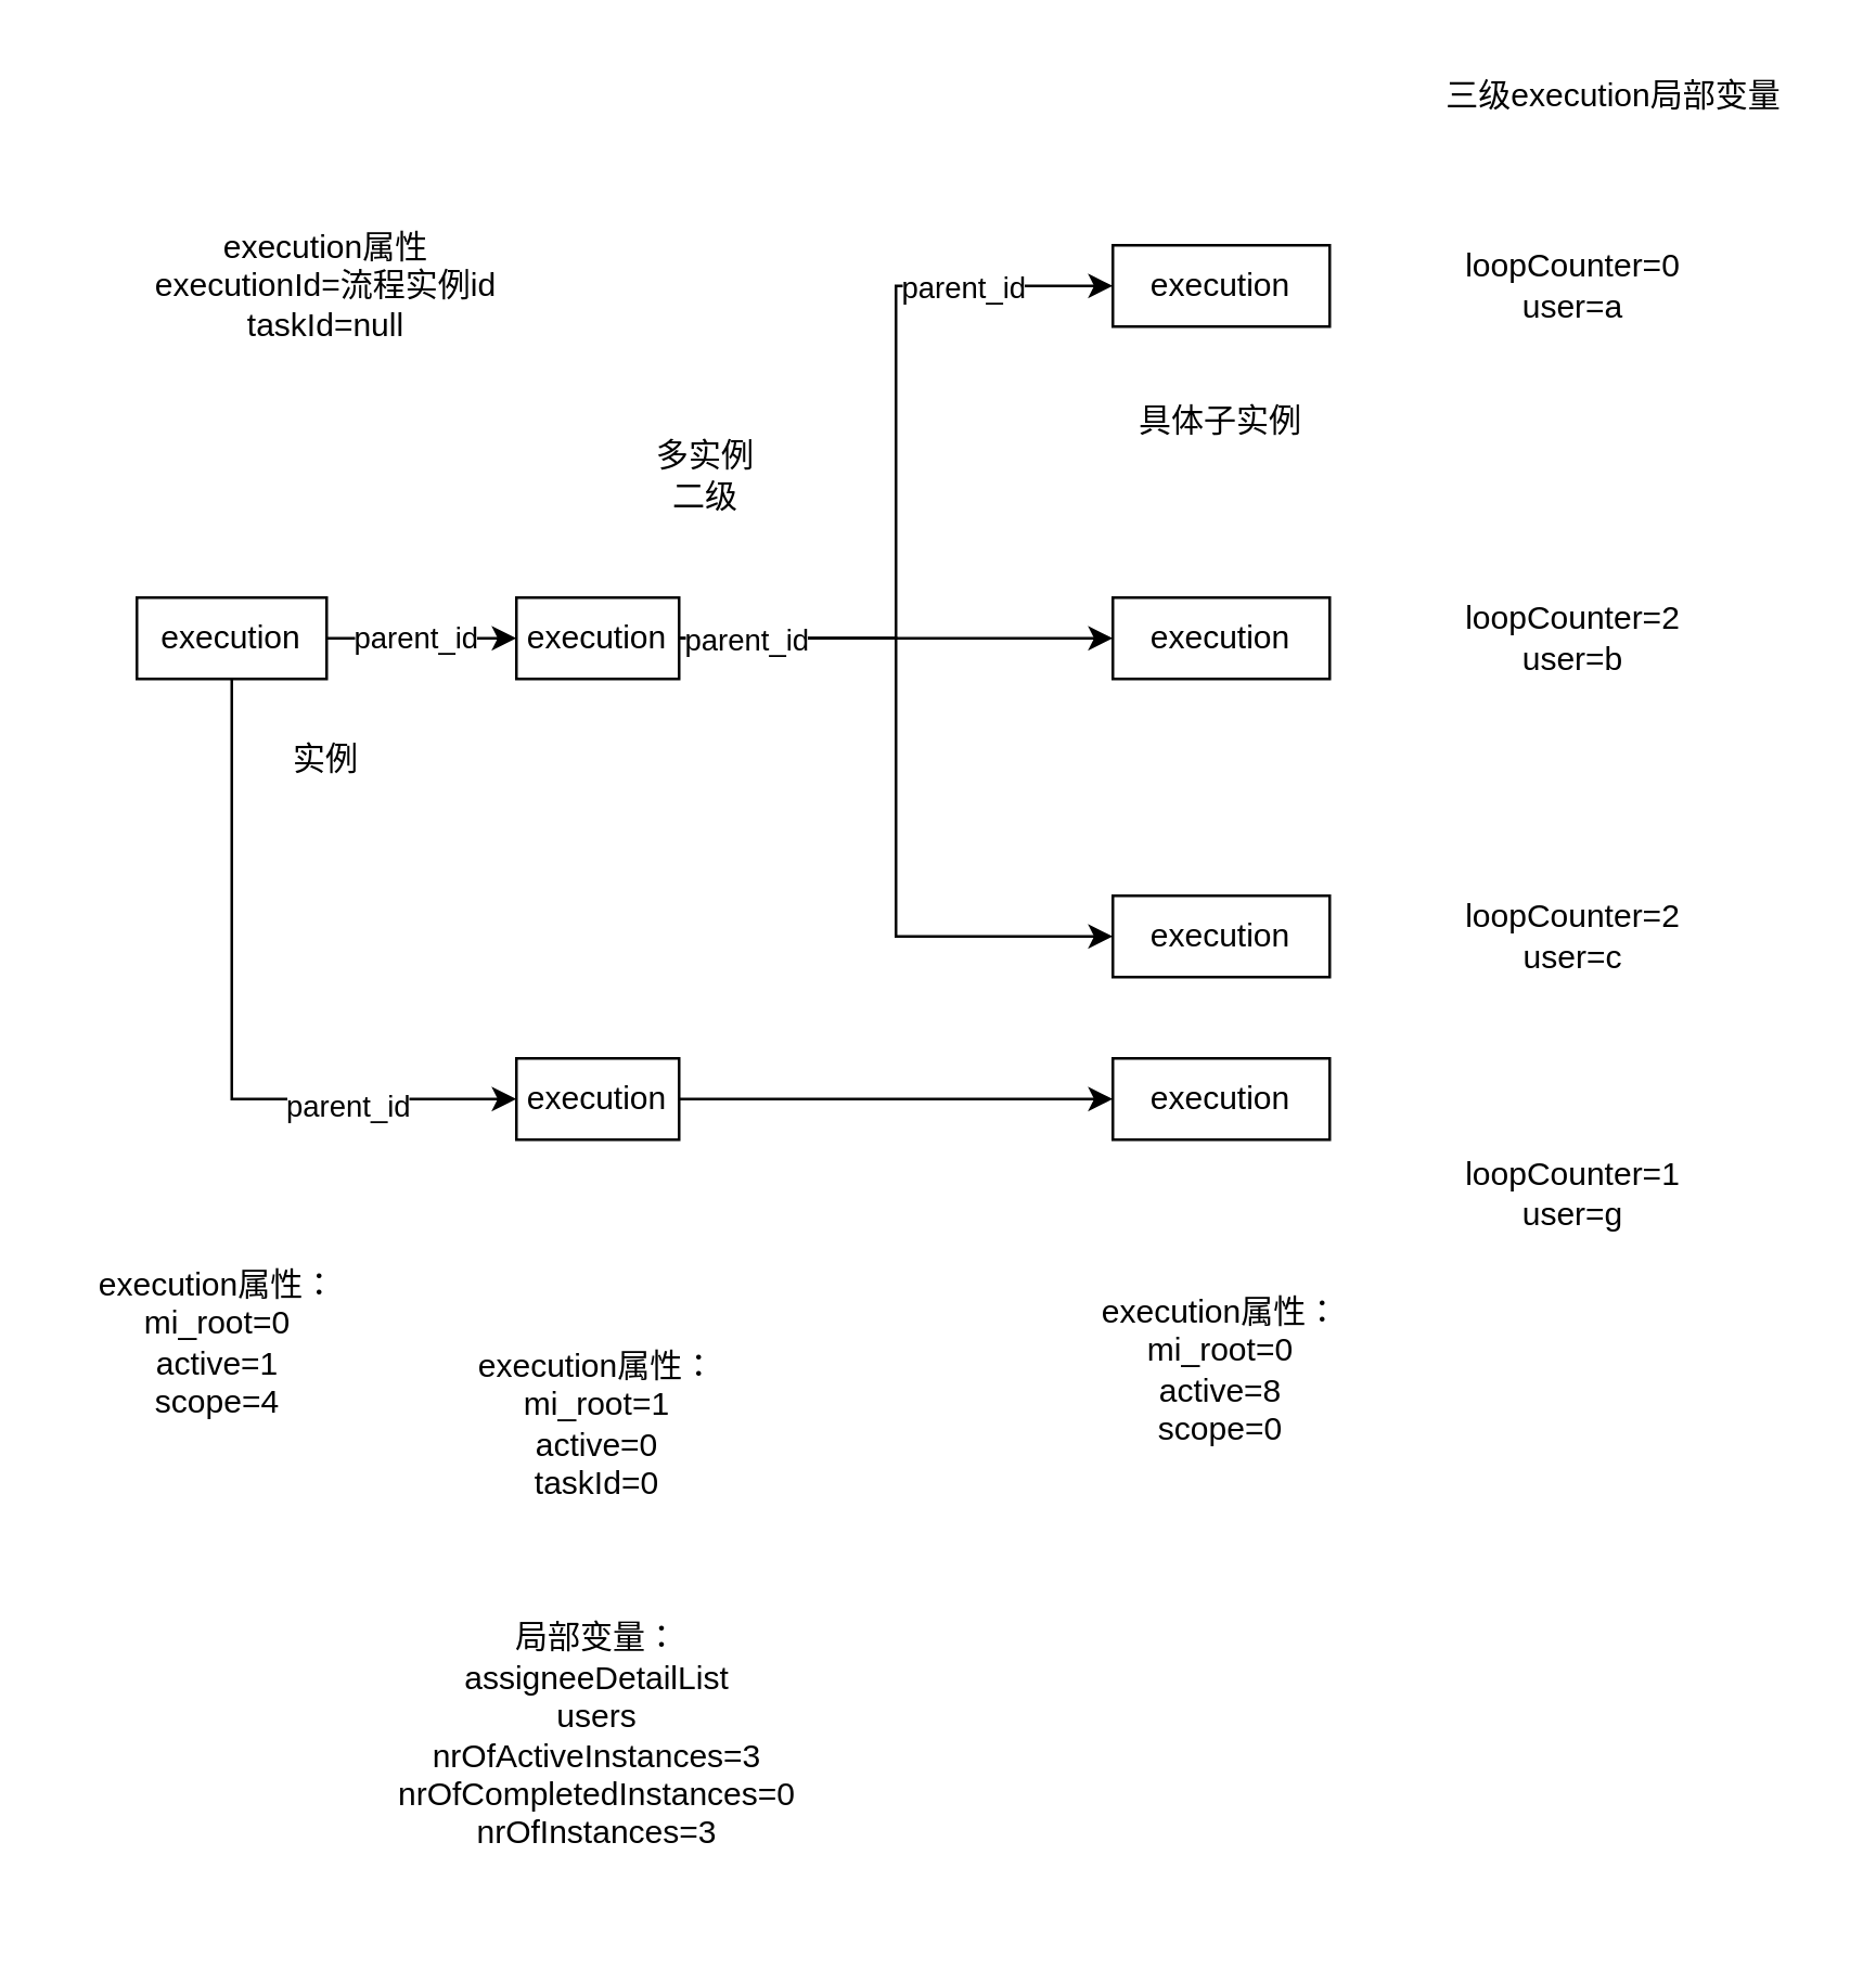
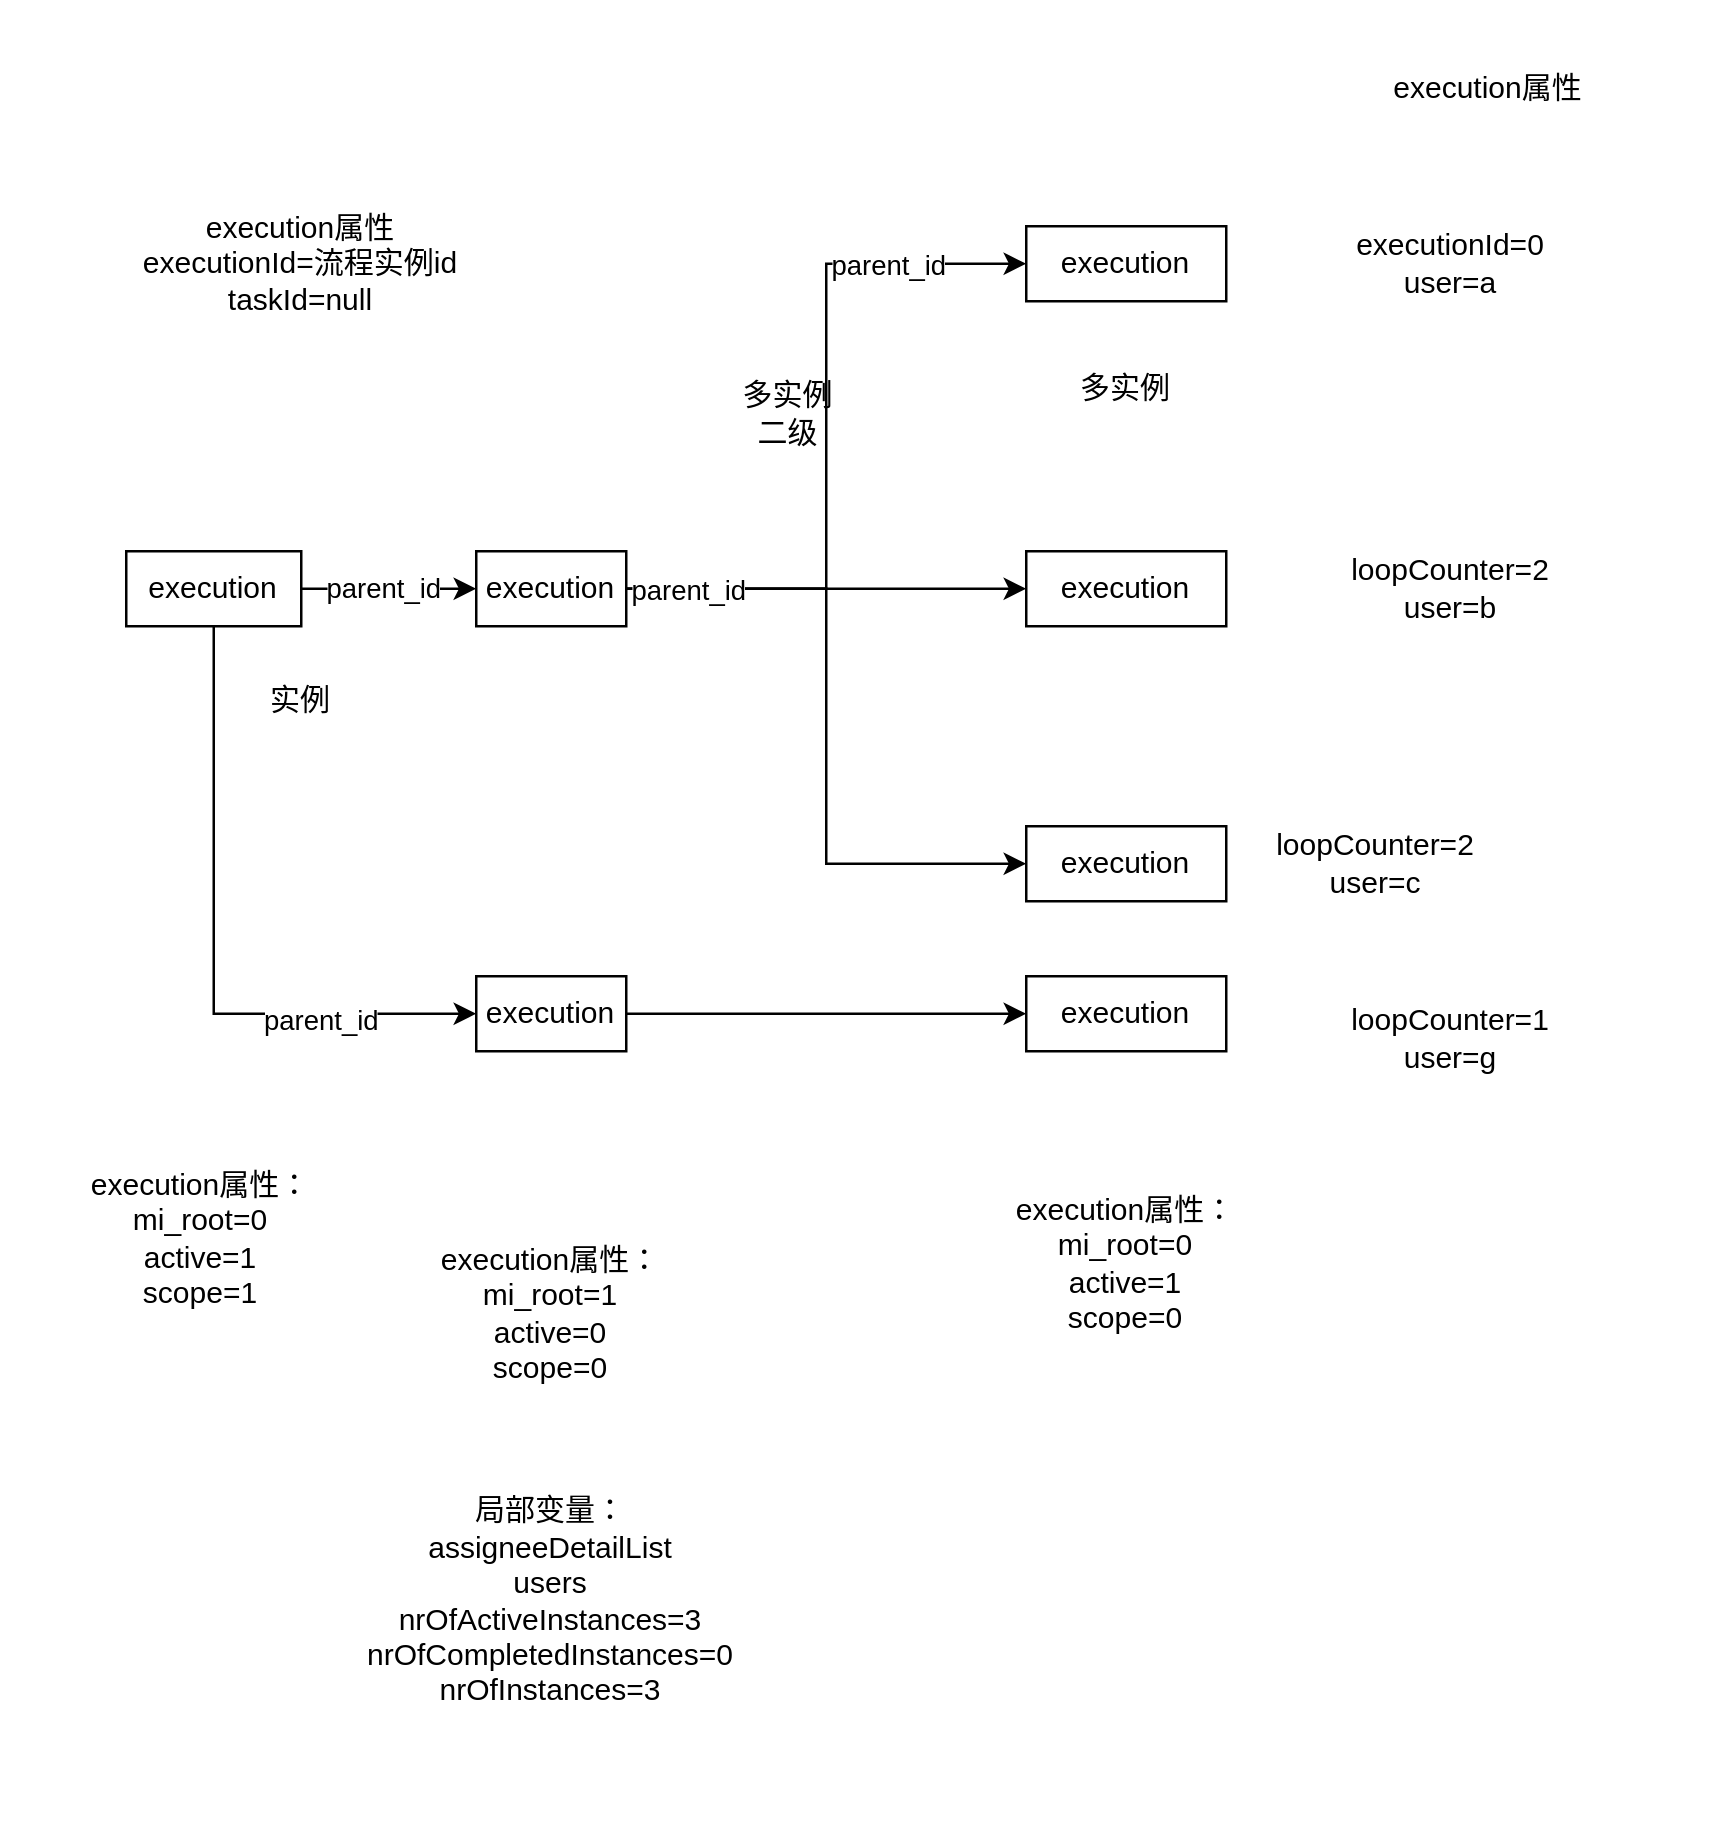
  <mxCell id="0" />
  <mxCell id="1" parent="0" />
  <mxCell id="2" style="edgeStyle=orthogonalEdgeStyle;rounded=0;orthogonalLoop=1;jettySize=auto;html=1;" parent="1" source="6" target="12" edge="1"><mxGeometry relative="1" as="geometry" /></mxCell>
  <mxCell id="3" value="parent_id" style="edgeLabel;html=1;align=center;verticalAlign=middle;resizable=0;points=[];" parent="2" vertex="1" connectable="0"><mxGeometry x="-0.086" y="1" relative="1" as="geometry"><mxPoint as="offset" /></mxGeometry></mxCell>
  <mxCell id="4" style="edgeStyle=orthogonalEdgeStyle;rounded=0;orthogonalLoop=1;jettySize=auto;html=1;entryX=0;entryY=0.5;entryDx=0;entryDy=0;" edge="1" parent="1" source="6" target="29"><mxGeometry relative="1" as="geometry"><Array as="points"><mxPoint x="85" y="405" /></Array></mxGeometry></mxCell>
  <mxCell id="5" value="parent_id" style="edgeLabel;html=1;align=center;verticalAlign=middle;resizable=0;points=[];" vertex="1" connectable="0" parent="4"><mxGeometry x="0.515" y="-2" relative="1" as="geometry"><mxPoint as="offset" /></mxGeometry></mxCell>
  <mxCell id="6" value="execution" style="rounded=0;whiteSpace=wrap;html=1;" parent="1" vertex="1"><mxGeometry y="220" width="70" height="30" as="geometry" x="50" /></mxCell>
  <mxCell id="7" style="edgeStyle=orthogonalEdgeStyle;rounded=0;orthogonalLoop=1;jettySize=auto;html=1;entryX=0;entryY=0.5;entryDx=0;entryDy=0;" parent="1" source="12" target="13" edge="1"><mxGeometry relative="1" as="geometry" /></mxCell>
  <mxCell id="8" value="parent_id" style="edgeLabel;html=1;align=center;verticalAlign=middle;resizable=0;points=[];" parent="7" vertex="1" connectable="0"><mxGeometry x="0.614" relative="1" as="geometry"><mxPoint as="offset" /></mxGeometry></mxCell>
  <mxCell id="9" style="edgeStyle=orthogonalEdgeStyle;rounded=0;orthogonalLoop=1;jettySize=auto;html=1;entryX=0;entryY=0.5;entryDx=0;entryDy=0;" parent="1" source="12" target="14" edge="1"><mxGeometry relative="1" as="geometry" /></mxCell>
  <mxCell id="10" style="edgeStyle=orthogonalEdgeStyle;rounded=0;orthogonalLoop=1;jettySize=auto;html=1;entryX=0;entryY=0.5;entryDx=0;entryDy=0;" parent="1" source="12" target="15" edge="1"><mxGeometry relative="1" as="geometry" /></mxCell>
  <mxCell id="11" value="parent_id" style="edgeLabel;html=1;align=center;verticalAlign=middle;resizable=0;points=[];" parent="10" vertex="1" connectable="0"><mxGeometry x="-0.821" relative="1" as="geometry"><mxPoint as="offset" /></mxGeometry></mxCell>
  <mxCell id="12" value="execution" style="rounded=0;whiteSpace=wrap;html=1;" parent="1" vertex="1"><mxGeometry x="190" y="220" width="60" height="30" as="geometry" /></mxCell>
  <mxCell id="13" value="execution" style="rounded=0;whiteSpace=wrap;html=1;" parent="1" vertex="1"><mxGeometry x="410" y="90" width="80" height="30" as="geometry" /></mxCell>
  <mxCell id="14" value="execution" style="rounded=0;whiteSpace=wrap;html=1;" parent="1" vertex="1"><mxGeometry x="410" y="220" width="80" height="30" as="geometry" /></mxCell>
  <mxCell id="15" value="execution" style="rounded=0;whiteSpace=wrap;html=1;" parent="1" vertex="1"><mxGeometry x="410" y="330" width="80" height="30" as="geometry" /></mxCell>
  <mxCell id="16" value="实例" style="text;html=1;strokeColor=none;fillColor=none;align=center;verticalAlign=middle;whiteSpace=wrap;rounded=0;" parent="1" vertex="1"><mxGeometry x="90" y="265" width="60" height="30" as="geometry" /></mxCell>
- <mxCell id="17" value="多实例&lt;br&gt;二级" style="text;html=1;strokeColor=none;fillColor=none;align=center;verticalAlign=middle;whiteSpace=wrap;rounded=0;" parent="1" vertex="1"><mxGeometry x="230" y="160" width="60" height="30" as="geometry" /></mxCell>
- <mxCell id="18" value="具体子实例" style="text;html=1;strokeColor=none;fillColor=none;align=center;verticalAlign=middle;whiteSpace=wrap;rounded=0;" parent="1" vertex="1"><mxGeometry x="410" y="140" width="80" height="30" as="geometry" /></mxCell>
- <mxCell id="19" value="loopCounter=0&lt;br&gt;user=a" style="text;html=1;strokeColor=none;fillColor=none;align=center;verticalAlign=middle;whiteSpace=wrap;rounded=0;" parent="1" vertex="1"><mxGeometry x="530" y="90" width="100" height="30" as="geometry" /></mxCell>
+ <mxCell id="17" value="多实例&lt;br&gt;二级" style="text;html=1;strokeColor=none;fillColor=none;align=center;verticalAlign=middle;whiteSpace=wrap;rounded=0;" parent="1" vertex="1"><mxGeometry x="285" y="150" width="60" height="30" as="geometry" /></mxCell>
+ <mxCell id="18" value="多实例" style="text;html=1;strokeColor=none;fillColor=none;align=center;verticalAlign=middle;whiteSpace=wrap;rounded=0;" parent="1" vertex="1"><mxGeometry x="410" y="140" width="80" height="30" as="geometry" /></mxCell>
+ <mxCell id="19" value="executionId=0&lt;br&gt;user=a" style="text;html=1;strokeColor=none;fillColor=none;align=center;verticalAlign=middle;whiteSpace=wrap;rounded=0;" parent="1" vertex="1"><mxGeometry x="530" y="90" width="100" height="30" as="geometry" /></mxCell>
  <mxCell id="20" value="loopCounter=2&lt;br&gt;user=b" style="text;html=1;strokeColor=none;fillColor=none;align=center;verticalAlign=middle;whiteSpace=wrap;rounded=0;" parent="1" vertex="1"><mxGeometry x="530" y="220" width="100" height="30" as="geometry" /></mxCell>
- <mxCell id="21" value="loopCounter=2&lt;br&gt;user=c" style="text;html=1;strokeColor=none;fillColor=none;align=center;verticalAlign=middle;whiteSpace=wrap;rounded=0;" parent="1" vertex="1"><mxGeometry x="530" y="330" width="100" height="30" as="geometry" /></mxCell>
- <mxCell id="22" value="三级execution局部变量" style="text;html=1;strokeColor=none;fillColor=none;align=center;verticalAlign=middle;whiteSpace=wrap;rounded=0;" parent="1" vertex="1"><mxGeometry x="520" y="20" width="150" height="30" as="geometry" /></mxCell>
+ <mxCell id="21" value="loopCounter=2&lt;br&gt;user=c" style="text;html=1;strokeColor=none;fillColor=none;align=center;verticalAlign=middle;whiteSpace=wrap;rounded=0;" parent="1" vertex="1"><mxGeometry x="500" y="330" width="100" height="30" as="geometry" /></mxCell>
+ <mxCell id="22" value="execution属性" style="text;html=1;strokeColor=none;fillColor=none;align=center;verticalAlign=middle;whiteSpace=wrap;rounded=0;" parent="1" vertex="1"><mxGeometry x="520" y="20" width="150" height="30" as="geometry" /></mxCell>
  <mxCell id="23" value="&lt;div&gt;局部变量：&lt;/div&gt;&lt;div&gt;assigneeDetailList&lt;/div&gt;&lt;div&gt;users&lt;/div&gt;&lt;div&gt;nrOfActiveInstances=3&lt;/div&gt;&lt;div&gt;nrOfCompletedInstances=0&lt;/div&gt;&lt;div&gt;nrOfInstances=3&lt;/div&gt;" style="text;html=1;strokeColor=none;fillColor=none;align=center;verticalAlign=middle;whiteSpace=wrap;rounded=0;" parent="1" vertex="1"><mxGeometry x="145" y="570" width="150" height="140" as="geometry" /></mxCell>
- <mxCell id="24" value="execution属性：&lt;br&gt;mi_root=1&lt;br&gt;active=0&lt;br&gt;taskId=0" style="text;html=1;strokeColor=none;fillColor=none;align=center;verticalAlign=middle;whiteSpace=wrap;rounded=0;" parent="1" vertex="1"><mxGeometry x="160" y="480" width="120" height="90" as="geometry" /></mxCell>
- <mxCell id="25" value="execution属性：&lt;br&gt;mi_root=0&lt;br&gt;active=1&lt;br&gt;scope=4" style="text;html=1;strokeColor=none;fillColor=none;align=center;verticalAlign=middle;whiteSpace=wrap;rounded=0;" parent="1" vertex="1"><mxGeometry x="20" y="450" width="120" height="90" as="geometry" /></mxCell>
- <mxCell id="26" value="execution属性：&lt;br&gt;mi_root=0&lt;br&gt;active=8&lt;br&gt;scope=0" style="text;html=1;strokeColor=none;fillColor=none;align=center;verticalAlign=middle;whiteSpace=wrap;rounded=0;" parent="1" vertex="1"><mxGeometry x="390" y="460" width="120" height="90" as="geometry" /></mxCell>
+ <mxCell id="24" value="execution属性：&lt;br&gt;mi_root=1&lt;br&gt;active=0&lt;br&gt;scope=0" style="text;html=1;strokeColor=none;fillColor=none;align=center;verticalAlign=middle;whiteSpace=wrap;rounded=0;" parent="1" vertex="1"><mxGeometry x="160" y="480" width="120" height="90" as="geometry" /></mxCell>
+ <mxCell id="25" value="execution属性：&lt;br&gt;mi_root=0&lt;br&gt;active=1&lt;br&gt;scope=1" style="text;html=1;strokeColor=none;fillColor=none;align=center;verticalAlign=middle;whiteSpace=wrap;rounded=0;" parent="1" vertex="1"><mxGeometry x="20" y="450" width="120" height="90" as="geometry" /></mxCell>
+ <mxCell id="26" value="execution属性：&lt;br&gt;mi_root=0&lt;br&gt;active=1&lt;br&gt;scope=0" style="text;html=1;strokeColor=none;fillColor=none;align=center;verticalAlign=middle;whiteSpace=wrap;rounded=0;" parent="1" vertex="1"><mxGeometry x="390" y="460" width="120" height="90" as="geometry" /></mxCell>
  <mxCell id="27" value="execution属性&lt;br&gt;executionId=流程实例id&lt;br&gt;taskId=null" style="text;html=1;strokeColor=none;fillColor=none;align=center;verticalAlign=middle;whiteSpace=wrap;rounded=0;" parent="1" vertex="1"><mxGeometry x="35" y="90" width="170" height="30" as="geometry" /></mxCell>
  <mxCell id="28" style="edgeStyle=orthogonalEdgeStyle;rounded=0;orthogonalLoop=1;jettySize=auto;html=1;" edge="1" parent="1" source="29" target="30"><mxGeometry relative="1" as="geometry" /></mxCell>
  <mxCell id="29" value="execution" style="rounded=0;whiteSpace=wrap;html=1;" vertex="1" parent="1"><mxGeometry x="190" y="390" width="60" height="30" as="geometry" /></mxCell>
  <mxCell id="30" value="execution" style="rounded=0;whiteSpace=wrap;html=1;" vertex="1" parent="1"><mxGeometry x="410" y="390" width="80" height="30" as="geometry" /></mxCell>
- <mxCell id="31" value="loopCounter=1&lt;br&gt;user=g" style="text;html=1;strokeColor=none;fillColor=none;align=center;verticalAlign=middle;whiteSpace=wrap;rounded=0;" vertex="1" parent="1"><mxGeometry x="530" y="425" width="100" height="30" as="geometry" /></mxCell>
+ <mxCell id="31" value="loopCounter=1&lt;br&gt;user=g" style="text;html=1;strokeColor=none;fillColor=none;align=center;verticalAlign=middle;whiteSpace=wrap;rounded=0;" vertex="1" parent="1"><mxGeometry x="530" y="400" width="100" height="30" as="geometry" /></mxCell>
